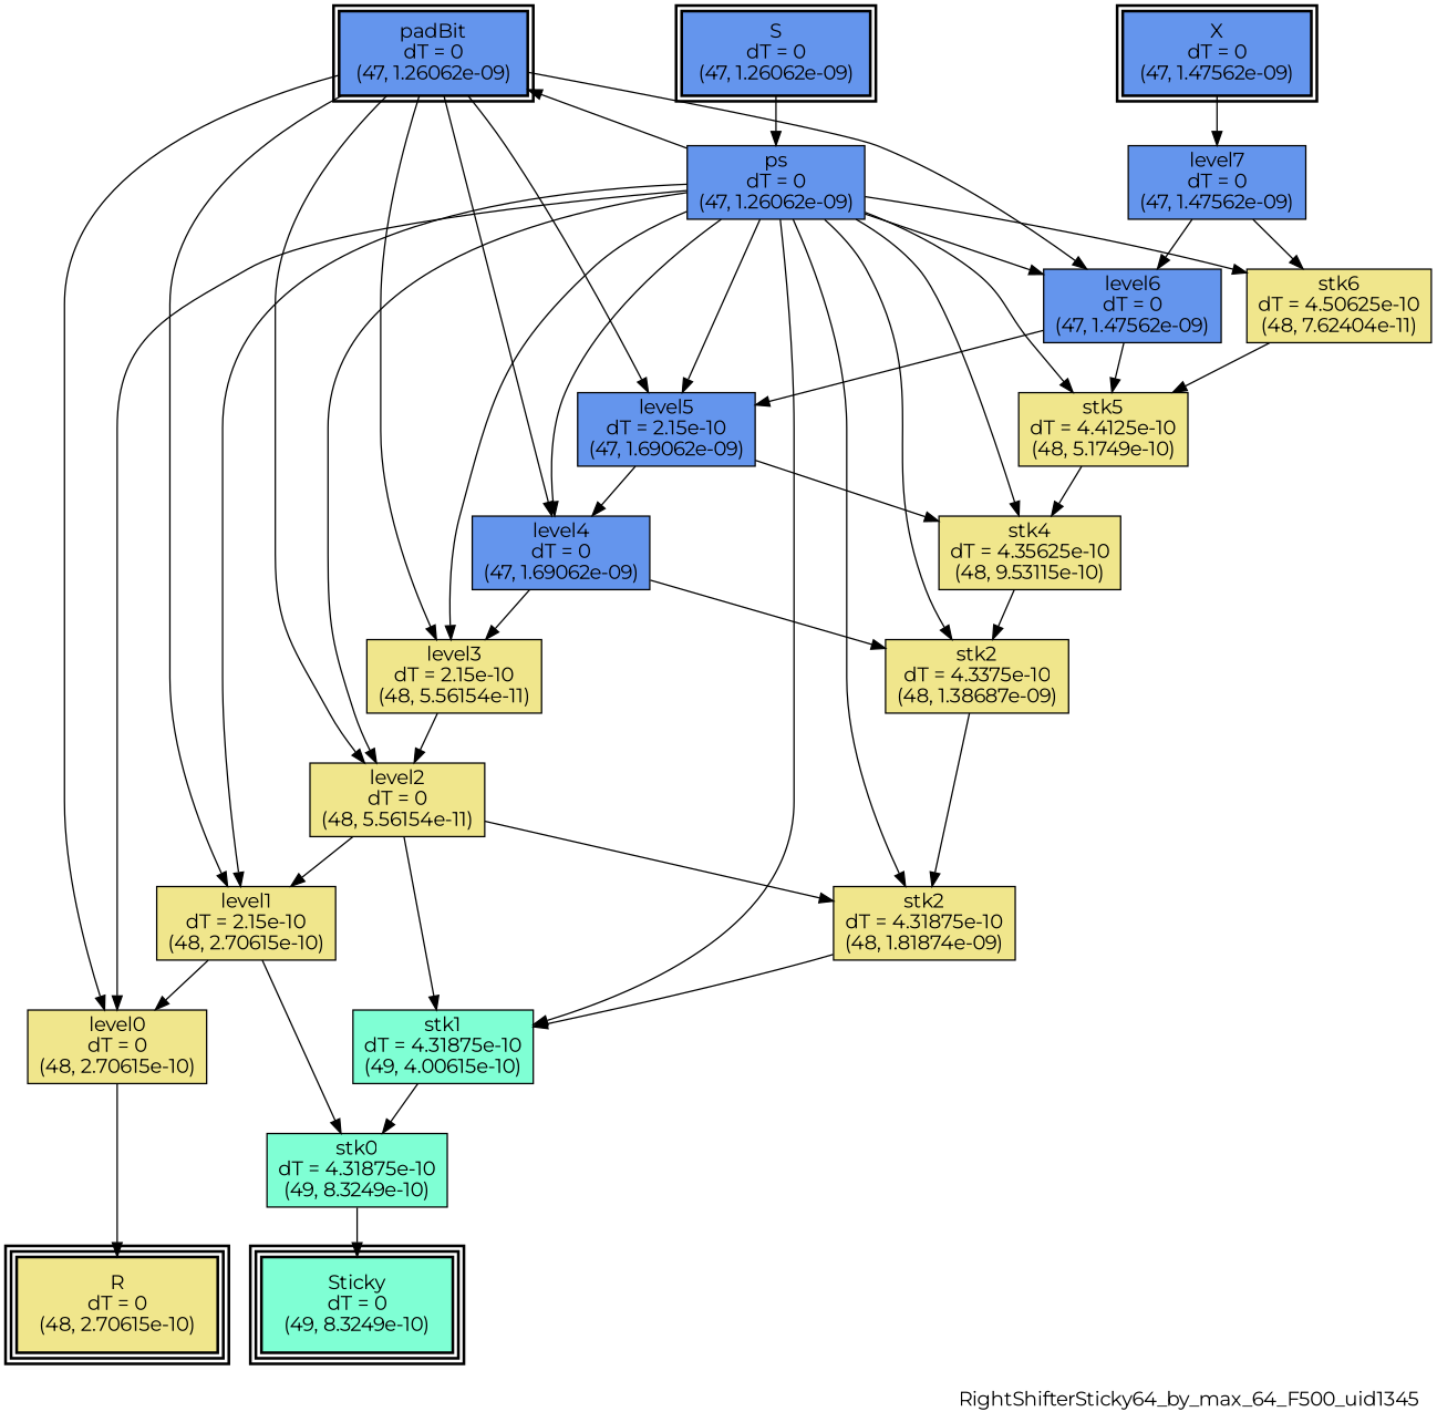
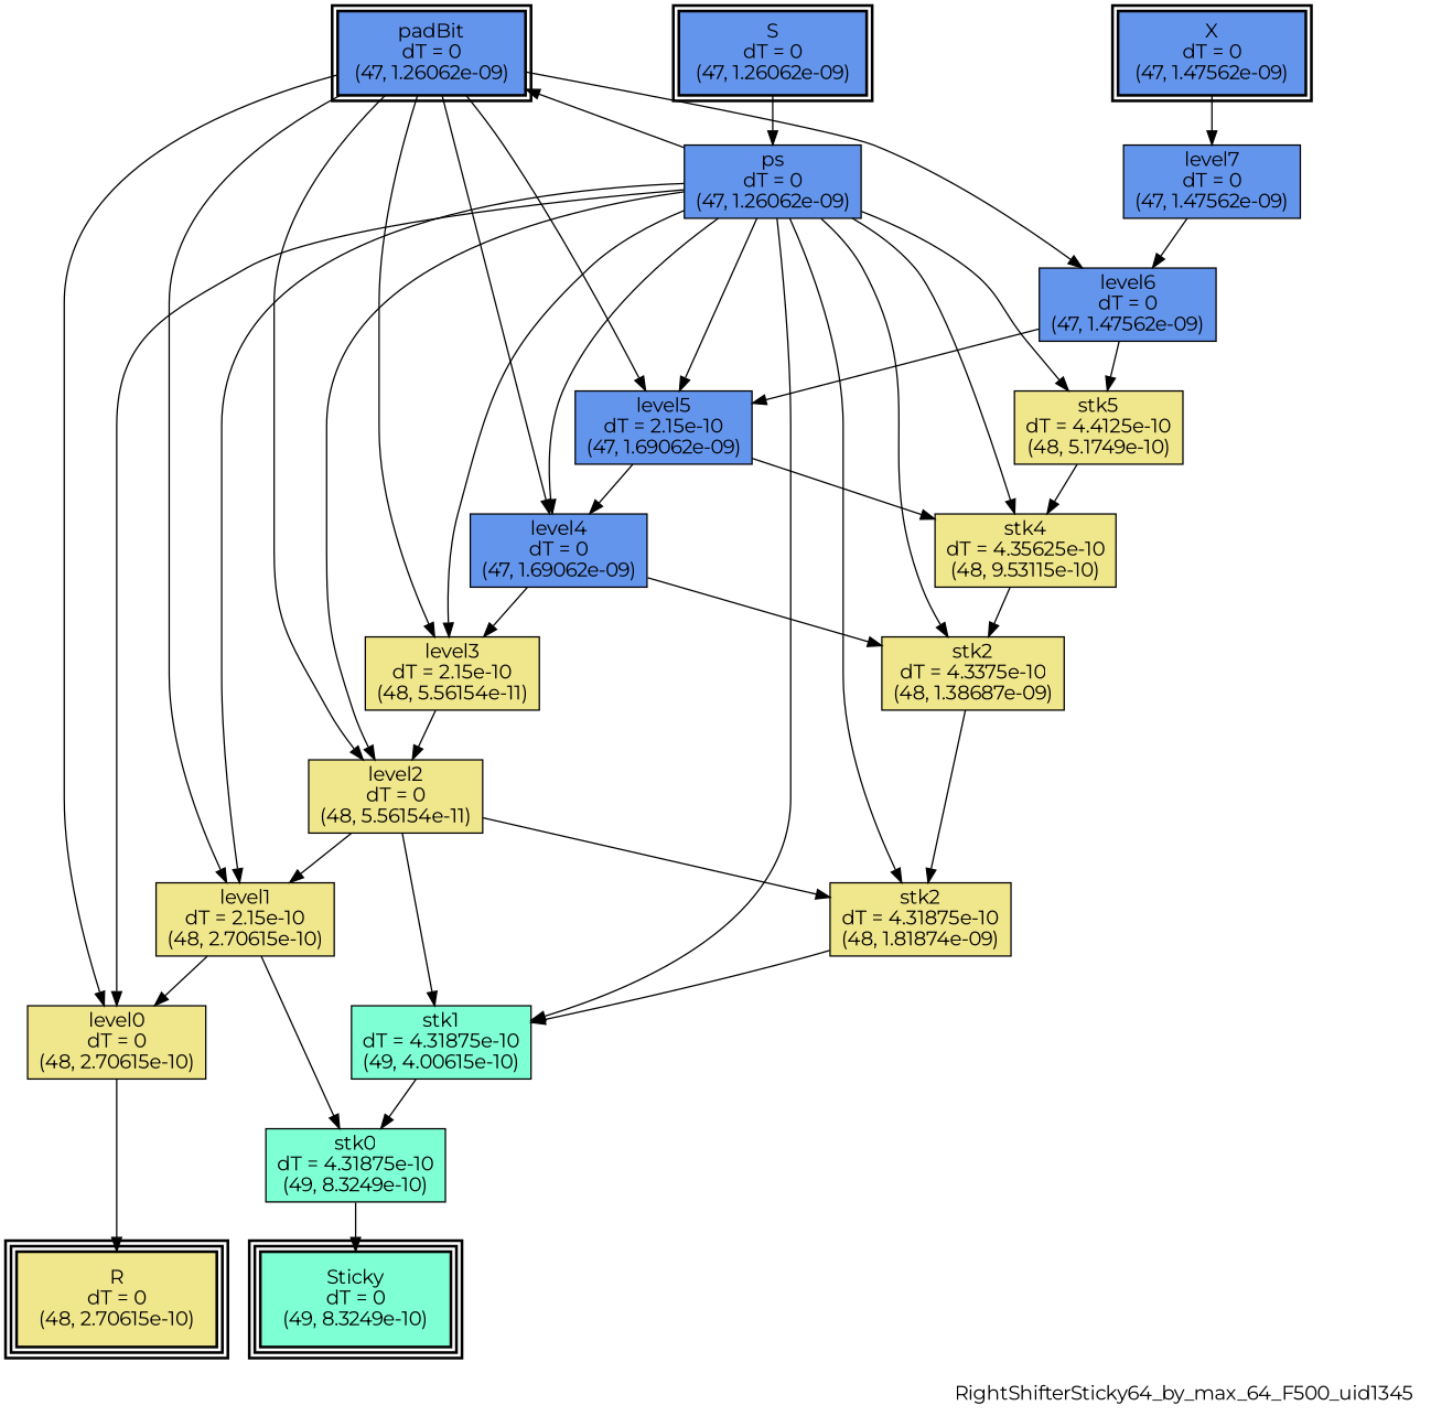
  digraph {
    fontname=Montserrat
    label=RightShifterSticky64_by_max_64_F500_uid1345
    labeljust=right
    labelloc=bottom
    nodesep=0.25
    ranksep=0.5
    node [color=black fillcolor=khaki fontname=Montserrat peripheries=1 shape=box style=filled]
    edge [arrowhead=normal arrowsize=1.0 arrowtail=normal color=black dir=forward fontname=Montserrat]
    n1 [fillcolor=cornflowerblue label="X\ndT = 0\n(47, 1.47562e-09)" peripheries=2 style="bold, filled"]
    n2 [fillcolor=cornflowerblue label="S\ndT = 0\n(47, 1.26062e-09)" peripheries=2 style="bold, filled"]
    n3 [fillcolor=cornflowerblue label="padBit\ndT = 0\n(47, 1.26062e-09)" peripheries=2 style="bold, filled"]
    n4 [label="R\ndT = 0\n(48, 2.70615e-10)" peripheries=3 style="bold, filled"]
    n5 [fillcolor=aquamarine label="Sticky\ndT = 0\n(49, 8.3249e-10)" peripheries=3 style="bold, filled"]
    n6 [fillcolor=cornflowerblue label="level7\ndT = 0\n(47, 1.47562e-09)"]
    n7 [fillcolor=cornflowerblue label="ps\ndT = 0\n(47, 1.26062e-09)"]
    n8 [fillcolor=cornflowerblue label="level6\ndT = 0\n(47, 1.47562e-09)"]
    n9 [fillcolor=cornflowerblue label="level5\ndT = 2.15e-10\n(47, 1.69062e-09)"]
    n10 [fillcolor=cornflowerblue label="level4\ndT = 0\n(47, 1.69062e-09)"]
    n11 [label="level3\ndT = 2.15e-10\n(48, 5.56154e-11)"]
    n12 [label="level2\ndT = 0\n(48, 5.56154e-11)"]
    n13 [label="level1\ndT = 2.15e-10\n(48, 2.70615e-10)"]
    n14 [label="level0\ndT = 0\n(48, 2.70615e-10)"]
-   n15 [label="stk6\ndT = 4.50625e-10\n(48, 7.62404e-11)"]
    n16 [label="stk5\ndT = 4.4125e-10\n(48, 5.1749e-10)"]
    n17 [label="stk4\ndT = 4.35625e-10\n(48, 9.53115e-10)"]
    n18 [label="stk2\ndT = 4.3375e-10\n(48, 1.38687e-09)"]
    n19 [label="stk2\ndT = 4.31875e-10\n(48, 1.81874e-09)"]
    n20 [fillcolor=aquamarine label="stk1\ndT = 4.31875e-10\n(49, 4.00615e-10)"]
    n21 [fillcolor=aquamarine label="stk0\ndT = 4.31875e-10\n(49, 8.3249e-10)"]
    subgraph sub_1 {
      rank=same
      n1
      n2
      n3
    }
    subgraph sub_2 {
      rank=same
      n4
      n5
    }
    n1 -> n6
    n2 -> n7
    n3 -> n8
    n3 -> n9
    n3 -> n10
    n3 -> n11
    n3 -> n12
    n3 -> n13
    n3 -> n14
    n6 -> n8
-   n6 -> n15
    n7 -> n3
-   n7 -> n8
    n7 -> n9
    n7 -> n10
    n7 -> n11
    n7 -> n12
    n7 -> n13
    n7 -> n14
-   n7 -> n15
    n7 -> n16
    n7 -> n17
    n7 -> n18
    n7 -> n19
    n7 -> n20
    n8 -> n9
    n8 -> n16
    n9 -> n10
    n9 -> n17
    n10 -> n11
    n10 -> n18
    n11 -> n12
    n12 -> n13
    n12 -> n19
    n12 -> n20
    n13 -> n14
    n13 -> n21
    n14 -> n4
-   n15 -> n16
    n16 -> n17
    n17 -> n18
    n18 -> n19
    n19 -> n20
    n20 -> n21
    n21 -> n5
  }
